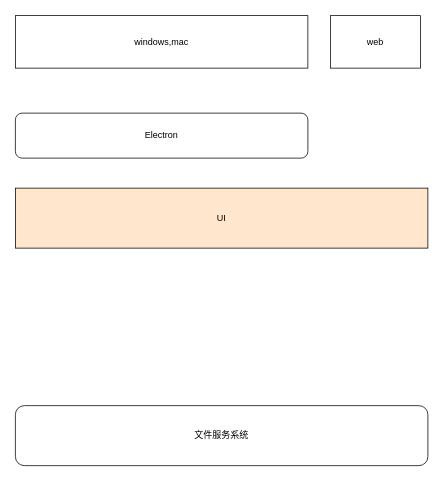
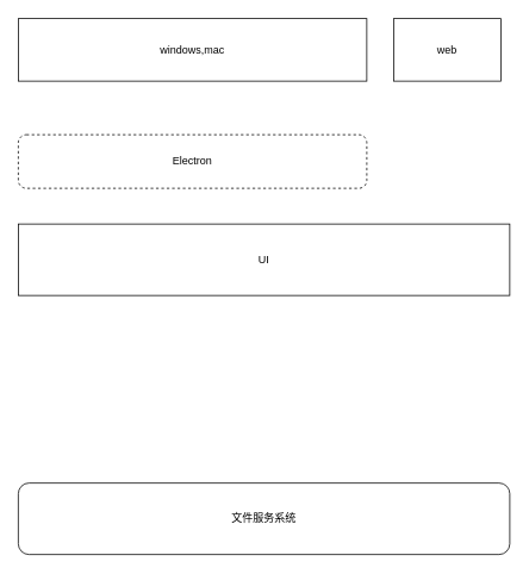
  <mxCell id="0" />
  <mxCell id="1" parent="0" />
  <mxCell id="2" value="web" style="rounded=0;whiteSpace=wrap;html=1;" parent="1" vertex="1"><mxGeometry x="440" y="20" width="120" height="70" as="geometry" /></mxCell>
  <mxCell id="3" value="windows,mac" style="rounded=0;whiteSpace=wrap;html=1;" parent="1" vertex="1"><mxGeometry x="20" y="20" width="390" height="70" as="geometry" /></mxCell>
- <mxCell id="4" value="Electron" style="rounded=1;whiteSpace=wrap;html=1;" vertex="1" parent="1"><mxGeometry x="20" y="150" width="390" height="60" as="geometry" /></mxCell>
- <mxCell id="5" value="UI" style="rounded=0;whiteSpace=wrap;html=1;fillColor=#ffe6cc;" vertex="1" parent="1"><mxGeometry x="20" y="250" width="550" height="80" as="geometry" /></mxCell>
+ <mxCell id="4" value="Electron" style="rounded=1;whiteSpace=wrap;html=1;dashed=1;" vertex="1" parent="1"><mxGeometry x="20" y="150" width="390" height="60" as="geometry" /></mxCell>
+ <mxCell id="5" value="UI" style="rounded=0;whiteSpace=wrap;html=1;" vertex="1" parent="1"><mxGeometry x="20" y="250" width="550" height="80" as="geometry" /></mxCell>
  <mxCell id="6" value="文件服务系统" style="rounded=1;whiteSpace=wrap;html=1;" vertex="1" parent="1"><mxGeometry x="20" y="540" width="550" height="80" as="geometry" /></mxCell>
